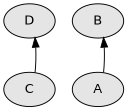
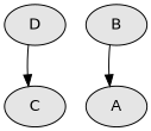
  digraph {
    color=red
    compound=true
    fontname=Helvetica
    fontsize=24
    labelloc=t
    rankdir=TB
    node [fillcolor=gray90 fontname=Helvetica shape=ellipse style=filled]
    n1 [label=D]
    n2 [label=C]
    n3 [label=B]
    n4 [label=A]
-   n2 -> n1
-   n4 -> n3
+   n1 -> n2
+   n3 -> n4
  }
